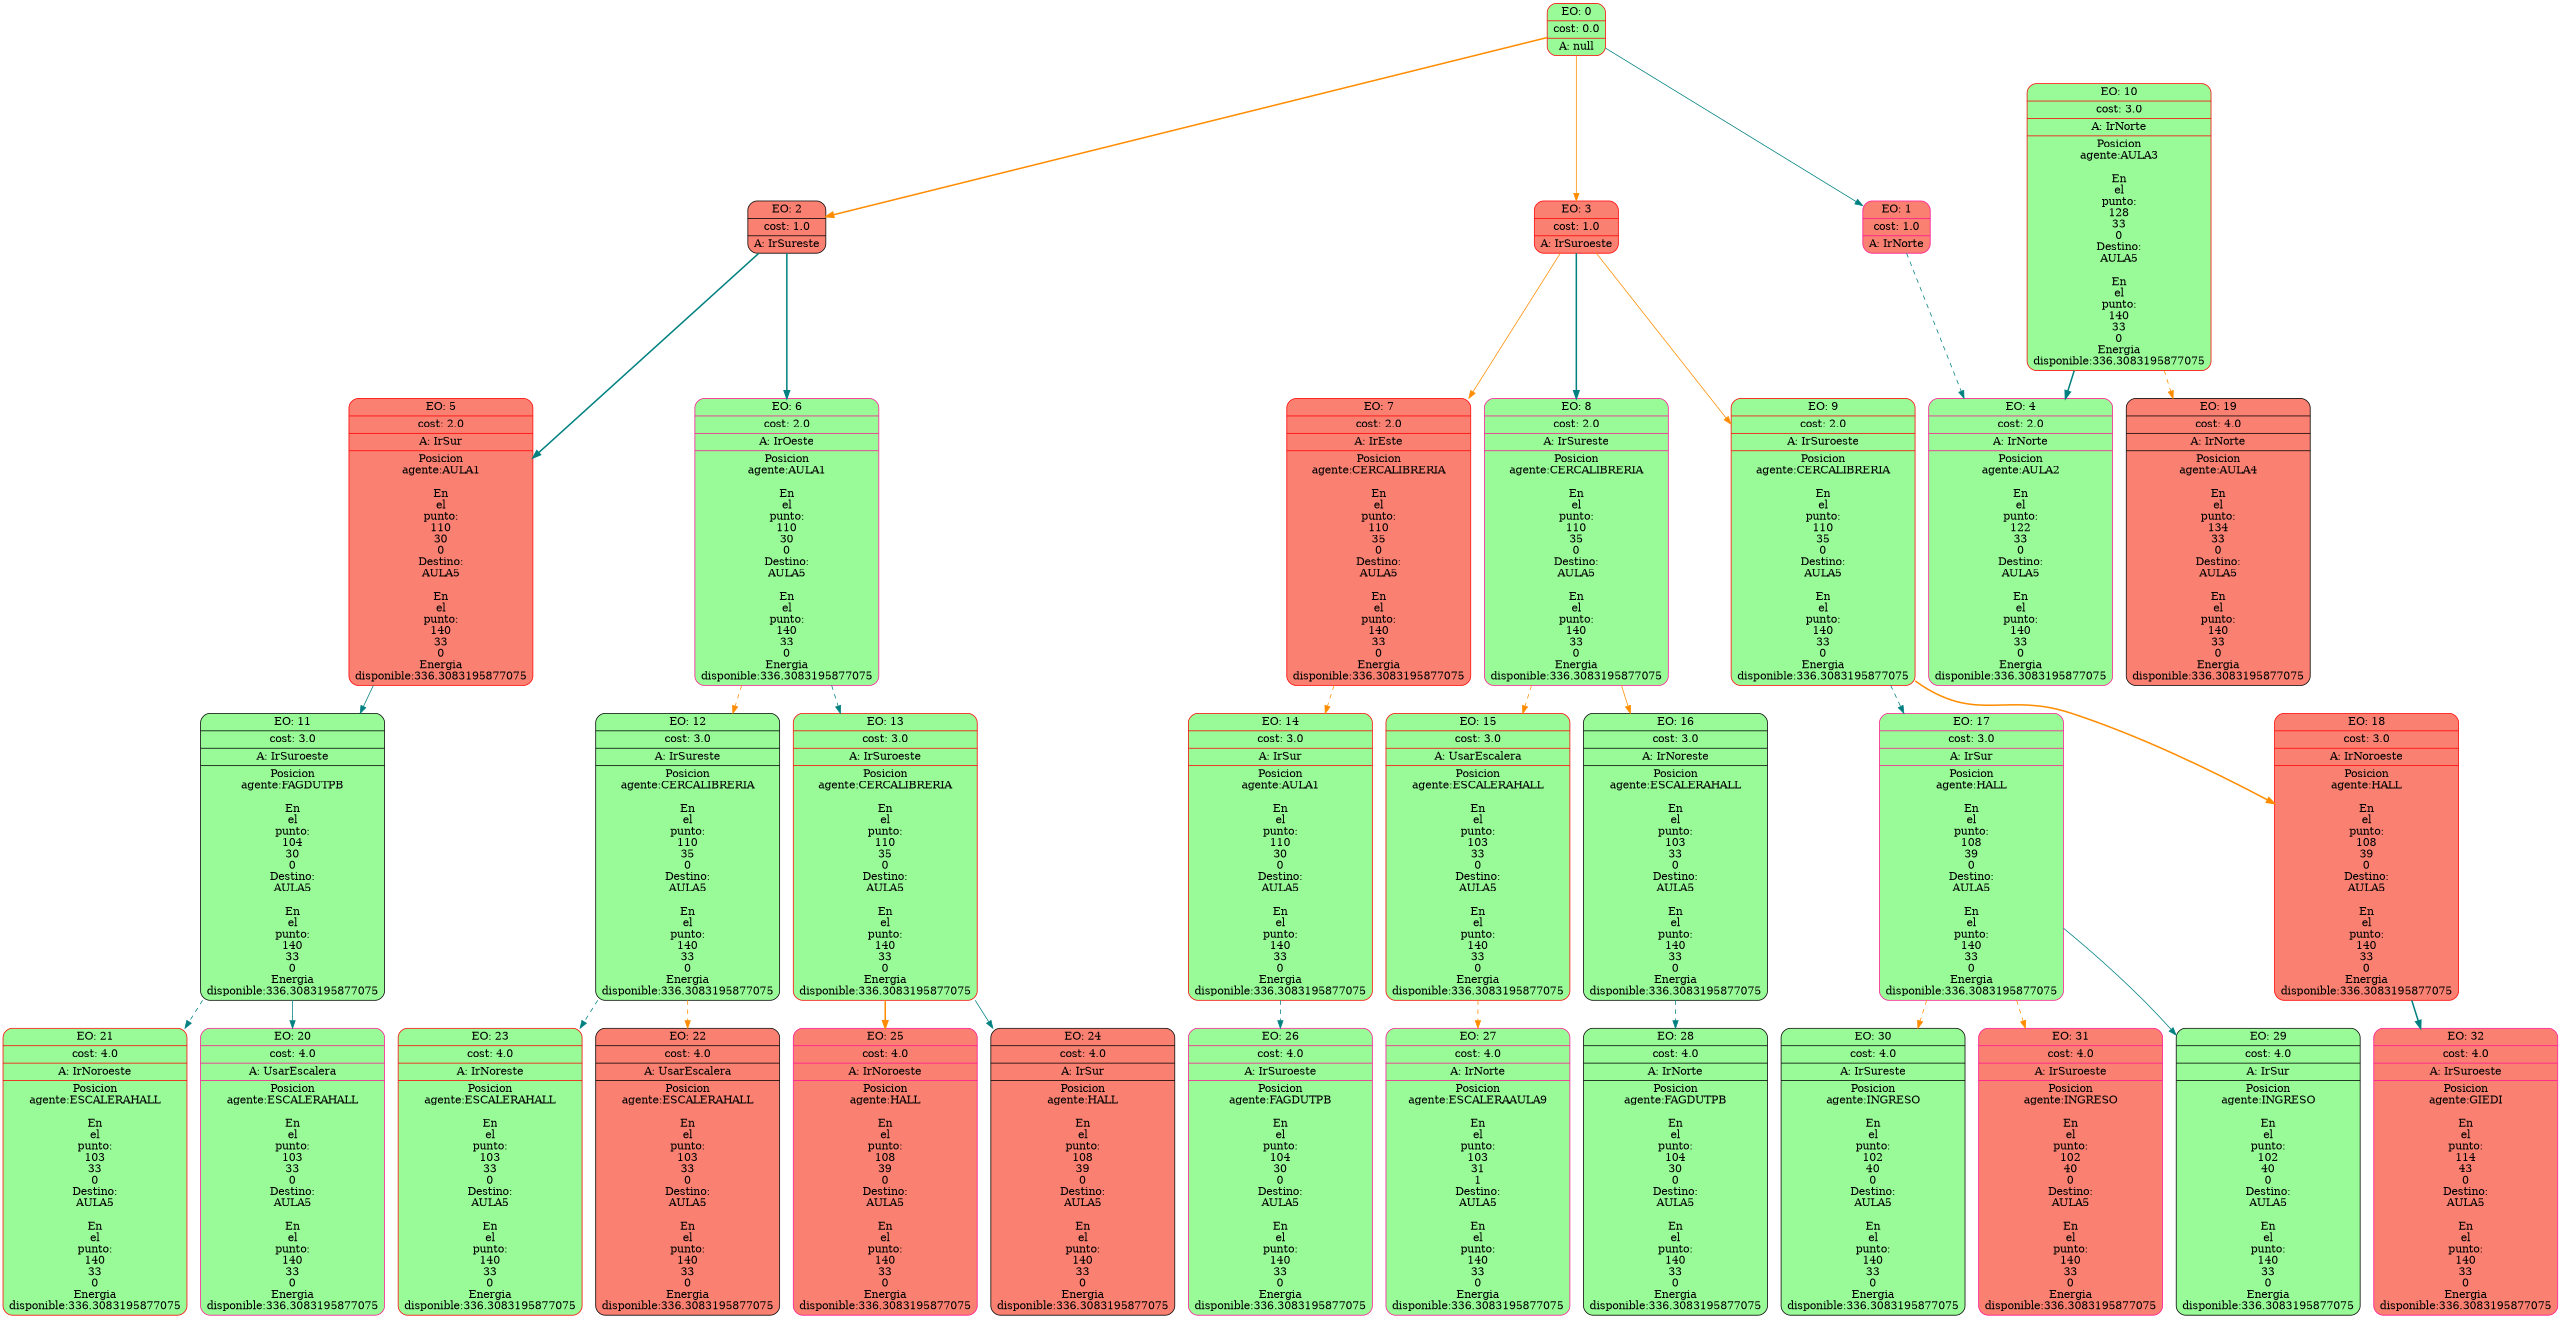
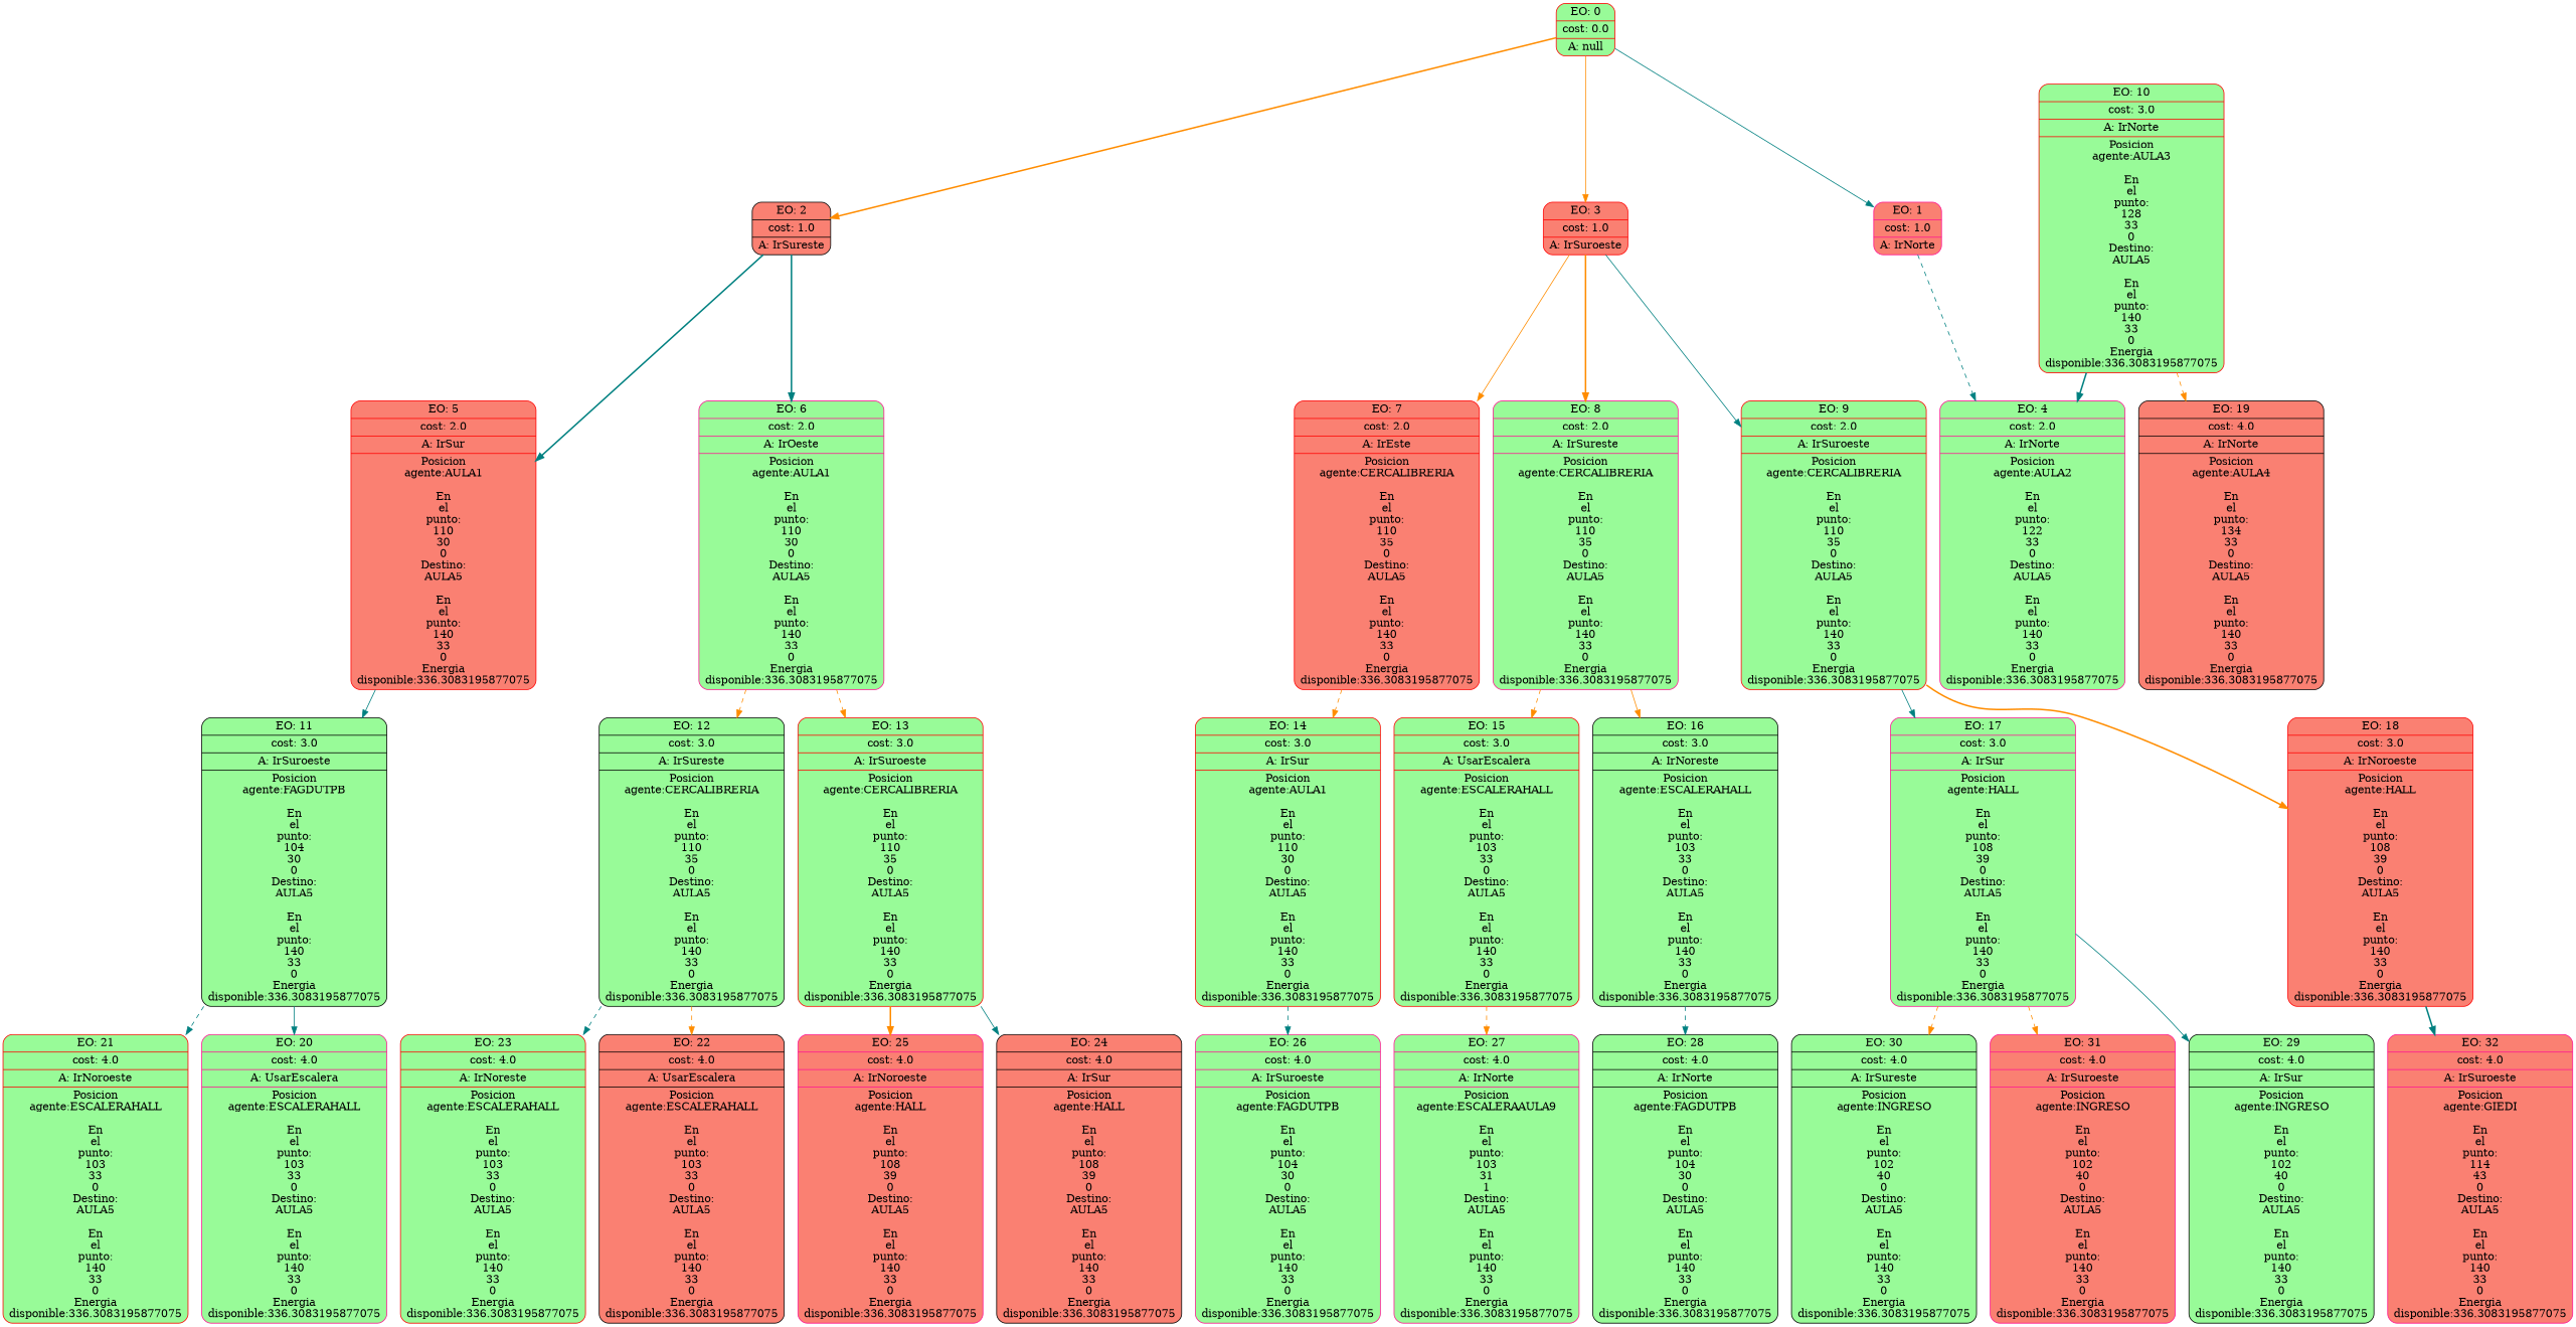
  digraph {
    node [color=red fillcolor=palegreen shape=Mrecord style=filled]
    edge [color=teal style=dashed]
    n1 [label="{EO: 0|cost: 0.0|A: null}"]
    n2 [color=deeppink fillcolor=salmon label="{EO: 1|cost: 1.0|A: IrNorte}"]
    n3 [color=black fillcolor=salmon label="{EO: 2|cost: 1.0|A: IrSureste}"]
    n4 [fillcolor=salmon label="{EO: 3|cost: 1.0|A: IrSuroeste}"]
    n5 [color=deeppink label="{EO: 4|cost: 2.0|A: IrNorte|Posicion\nagente:AULA2\n\nEn\nel\npunto:\n122\n33\n0\nDestino:\nAULA5\n\nEn\nel\npunto:\n140\n33\n0\nEnergia\ndisponible:336.3083195877075\n}"]
    n6 [fillcolor=salmon label="{EO: 5|cost: 2.0|A: IrSur|Posicion\nagente:AULA1\n\nEn\nel\npunto:\n110\n30\n0\nDestino:\nAULA5\n\nEn\nel\npunto:\n140\n33\n0\nEnergia\ndisponible:336.3083195877075\n}"]
    n7 [color=deeppink label="{EO: 6|cost: 2.0|A: IrOeste|Posicion\nagente:AULA1\n\nEn\nel\npunto:\n110\n30\n0\nDestino:\nAULA5\n\nEn\nel\npunto:\n140\n33\n0\nEnergia\ndisponible:336.3083195877075\n}"]
    n8 [fillcolor=salmon label="{EO: 7|cost: 2.0|A: IrEste|Posicion\nagente:CERCALIBRERIA\n\nEn\nel\npunto:\n110\n35\n0\nDestino:\nAULA5\n\nEn\nel\npunto:\n140\n33\n0\nEnergia\ndisponible:336.3083195877075\n}"]
    n9 [color=deeppink label="{EO: 8|cost: 2.0|A: IrSureste|Posicion\nagente:CERCALIBRERIA\n\nEn\nel\npunto:\n110\n35\n0\nDestino:\nAULA5\n\nEn\nel\npunto:\n140\n33\n0\nEnergia\ndisponible:336.3083195877075\n}"]
    n10 [label="{EO: 9|cost: 2.0|A: IrSuroeste|Posicion\nagente:CERCALIBRERIA\n\nEn\nel\npunto:\n110\n35\n0\nDestino:\nAULA5\n\nEn\nel\npunto:\n140\n33\n0\nEnergia\ndisponible:336.3083195877075\n}"]
    n11 [label="{EO: 10|cost: 3.0|A: IrNorte|Posicion\nagente:AULA3\n\nEn\nel\npunto:\n128\n33\n0\nDestino:\nAULA5\n\nEn\nel\npunto:\n140\n33\n0\nEnergia\ndisponible:336.3083195877075\n}"]
    n12 [color=black fillcolor=salmon label="{EO: 19|cost: 4.0|A: IrNorte|Posicion\nagente:AULA4\n\nEn\nel\npunto:\n134\n33\n0\nDestino:\nAULA5\n\nEn\nel\npunto:\n140\n33\n0\nEnergia\ndisponible:336.3083195877075\n}"]
    n13 [color=black label="{EO: 11|cost: 3.0|A: IrSuroeste|Posicion\nagente:FAGDUTPB\n\nEn\nel\npunto:\n104\n30\n0\nDestino:\nAULA5\n\nEn\nel\npunto:\n140\n33\n0\nEnergia\ndisponible:336.3083195877075\n}"]
    n14 [color=black label="{EO: 12|cost: 3.0|A: IrSureste|Posicion\nagente:CERCALIBRERIA\n\nEn\nel\npunto:\n110\n35\n0\nDestino:\nAULA5\n\nEn\nel\npunto:\n140\n33\n0\nEnergia\ndisponible:336.3083195877075\n}"]
    n15 [label="{EO: 13|cost: 3.0|A: IrSuroeste|Posicion\nagente:CERCALIBRERIA\n\nEn\nel\npunto:\n110\n35\n0\nDestino:\nAULA5\n\nEn\nel\npunto:\n140\n33\n0\nEnergia\ndisponible:336.3083195877075\n}"]
    n16 [color=deeppink label="{EO: 20|cost: 4.0|A: UsarEscalera|Posicion\nagente:ESCALERAHALL\n\nEn\nel\npunto:\n103\n33\n0\nDestino:\nAULA5\n\nEn\nel\npunto:\n140\n33\n0\nEnergia\ndisponible:336.3083195877075\n}"]
    n17 [label="{EO: 21|cost: 4.0|A: IrNoroeste|Posicion\nagente:ESCALERAHALL\n\nEn\nel\npunto:\n103\n33\n0\nDestino:\nAULA5\n\nEn\nel\npunto:\n140\n33\n0\nEnergia\ndisponible:336.3083195877075\n}"]
    n18 [color=black fillcolor=salmon label="{EO: 22|cost: 4.0|A: UsarEscalera|Posicion\nagente:ESCALERAHALL\n\nEn\nel\npunto:\n103\n33\n0\nDestino:\nAULA5\n\nEn\nel\npunto:\n140\n33\n0\nEnergia\ndisponible:336.3083195877075\n}"]
    n19 [label="{EO: 23|cost: 4.0|A: IrNoreste|Posicion\nagente:ESCALERAHALL\n\nEn\nel\npunto:\n103\n33\n0\nDestino:\nAULA5\n\nEn\nel\npunto:\n140\n33\n0\nEnergia\ndisponible:336.3083195877075\n}"]
    n20 [color=black fillcolor=salmon label="{EO: 24|cost: 4.0|A: IrSur|Posicion\nagente:HALL\n\nEn\nel\npunto:\n108\n39\n0\nDestino:\nAULA5\n\nEn\nel\npunto:\n140\n33\n0\nEnergia\ndisponible:336.3083195877075\n}"]
    n21 [color=deeppink fillcolor=salmon label="{EO: 25|cost: 4.0|A: IrNoroeste|Posicion\nagente:HALL\n\nEn\nel\npunto:\n108\n39\n0\nDestino:\nAULA5\n\nEn\nel\npunto:\n140\n33\n0\nEnergia\ndisponible:336.3083195877075\n}"]
    n22 [label="{EO: 14|cost: 3.0|A: IrSur|Posicion\nagente:AULA1\n\nEn\nel\npunto:\n110\n30\n0\nDestino:\nAULA5\n\nEn\nel\npunto:\n140\n33\n0\nEnergia\ndisponible:336.3083195877075\n}"]
    n23 [label="{EO: 15|cost: 3.0|A: UsarEscalera|Posicion\nagente:ESCALERAHALL\n\nEn\nel\npunto:\n103\n33\n0\nDestino:\nAULA5\n\nEn\nel\npunto:\n140\n33\n0\nEnergia\ndisponible:336.3083195877075\n}"]
    n24 [color=black label="{EO: 16|cost: 3.0|A: IrNoreste|Posicion\nagente:ESCALERAHALL\n\nEn\nel\npunto:\n103\n33\n0\nDestino:\nAULA5\n\nEn\nel\npunto:\n140\n33\n0\nEnergia\ndisponible:336.3083195877075\n}"]
    n25 [color=deeppink label="{EO: 17|cost: 3.0|A: IrSur|Posicion\nagente:HALL\n\nEn\nel\npunto:\n108\n39\n0\nDestino:\nAULA5\n\nEn\nel\npunto:\n140\n33\n0\nEnergia\ndisponible:336.3083195877075\n}"]
    n26 [fillcolor=salmon label="{EO: 18|cost: 3.0|A: IrNoroeste|Posicion\nagente:HALL\n\nEn\nel\npunto:\n108\n39\n0\nDestino:\nAULA5\n\nEn\nel\npunto:\n140\n33\n0\nEnergia\ndisponible:336.3083195877075\n}"]
    n27 [color=deeppink label="{EO: 26|cost: 4.0|A: IrSuroeste|Posicion\nagente:FAGDUTPB\n\nEn\nel\npunto:\n104\n30\n0\nDestino:\nAULA5\n\nEn\nel\npunto:\n140\n33\n0\nEnergia\ndisponible:336.3083195877075\n}"]
    n28 [color=deeppink label="{EO: 27|cost: 4.0|A: IrNorte|Posicion\nagente:ESCALERAAULA9\n\nEn\nel\npunto:\n103\n31\n1\nDestino:\nAULA5\n\nEn\nel\npunto:\n140\n33\n0\nEnergia\ndisponible:336.3083195877075\n}"]
    n29 [color=black label="{EO: 28|cost: 4.0|A: IrNorte|Posicion\nagente:FAGDUTPB\n\nEn\nel\npunto:\n104\n30\n0\nDestino:\nAULA5\n\nEn\nel\npunto:\n140\n33\n0\nEnergia\ndisponible:336.3083195877075\n}"]
    n30 [color=black label="{EO: 29|cost: 4.0|A: IrSur|Posicion\nagente:INGRESO\n\nEn\nel\npunto:\n102\n40\n0\nDestino:\nAULA5\n\nEn\nel\npunto:\n140\n33\n0\nEnergia\ndisponible:336.3083195877075\n}"]
    n31 [color=black label="{EO: 30|cost: 4.0|A: IrSureste|Posicion\nagente:INGRESO\n\nEn\nel\npunto:\n102\n40\n0\nDestino:\nAULA5\n\nEn\nel\npunto:\n140\n33\n0\nEnergia\ndisponible:336.3083195877075\n}"]
    n32 [color=deeppink fillcolor=salmon label="{EO: 31|cost: 4.0|A: IrSuroeste|Posicion\nagente:INGRESO\n\nEn\nel\npunto:\n102\n40\n0\nDestino:\nAULA5\n\nEn\nel\npunto:\n140\n33\n0\nEnergia\ndisponible:336.3083195877075\n}"]
    n33 [color=deeppink fillcolor=salmon label="{EO: 32|cost: 4.0|A: IrSuroeste|Posicion\nagente:GIEDI\n\nEn\nel\npunto:\n114\n43\n0\nDestino:\nAULA5\n\nEn\nel\npunto:\n140\n33\n0\nEnergia\ndisponible:336.3083195877075\n}"]
    n1 -> n2 [style=solid]
    n1 -> n3 [color=darkorange style=bold]
    n1 -> n4 [color=darkorange style=solid]
    n2 -> n5
    n3 -> n6 [style=bold]
    n3 -> n7 [style=bold]
    n4 -> n8 [color=darkorange style=solid]
-   n4 -> n9 [style=bold]
-   n4 -> n10 [color=darkorange style=solid]
+   n4 -> n9 [color=darkorange style=bold]
+   n4 -> n10 [style=solid]
    n6 -> n13 [style=solid]
    n7 -> n14 [color=darkorange]
-   n7 -> n15
+   n7 -> n15 [color=darkorange]
    n8 -> n22 [color=darkorange]
    n9 -> n23 [color=darkorange]
    n9 -> n24 [color=darkorange style=solid]
-   n10 -> n25
+   n10 -> n25 [style=solid]
    n10 -> n26 [color=darkorange style=bold]
    n11 -> n5 [style=bold]
    n11 -> n12 [color=darkorange]
    n13 -> n16 [style=solid]
    n13 -> n17
    n14 -> n18 [color=darkorange]
    n14 -> n19
    n15 -> n20 [style=solid]
    n15 -> n21 [color=darkorange style=bold]
    n22 -> n27
    n23 -> n28 [color=darkorange]
    n24 -> n29
    n25 -> n30 [style=solid]
    n25 -> n31 [color=darkorange]
    n25 -> n32 [color=darkorange]
    n26 -> n33 [style=bold]
  }
